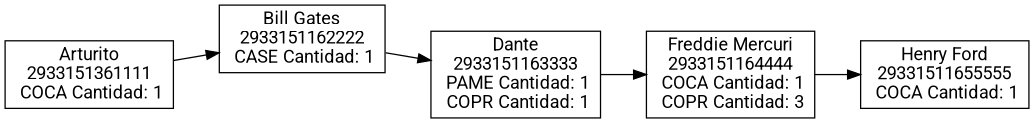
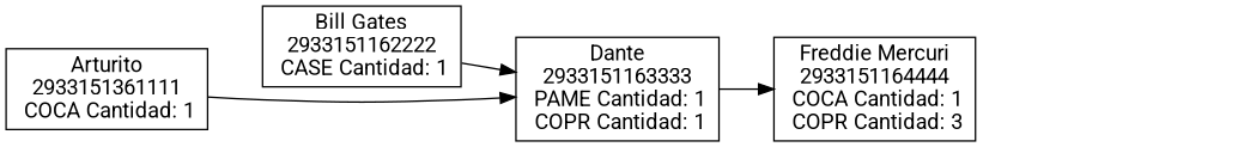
  digraph {
    fontname=Roboto
    rankdir=LR
    node [dir=both fontname=Roboto shape=box]
    edge [fontname=Roboto]
    n1 [label=" Arturito \n2933151361111\n COCA Cantidad: 1\n"]
    n2 [label=" Bill Gates \n2933151162222\n CASE Cantidad: 1\n"]
    n3 [label=" Dante \n2933151163333\n PAME Cantidad: 1\n COPR Cantidad: 1\n"]
    n4 [label=" Freddie Mercuri \n2933151164444\n COCA Cantidad: 1\n COPR Cantidad: 3\n"]
-   n5 [label=" Henry Ford \n29331511655555\n COCA Cantidad: 1\n"]
-   n1 -> n2
+   n1 -> n3
    n2 -> n3
    n3 -> n4
-   n4 -> n5
  }
